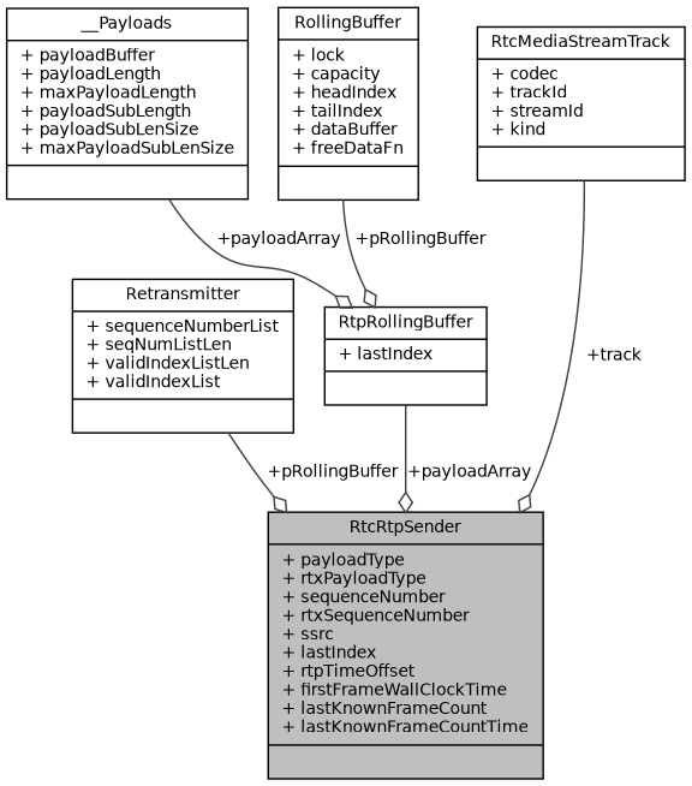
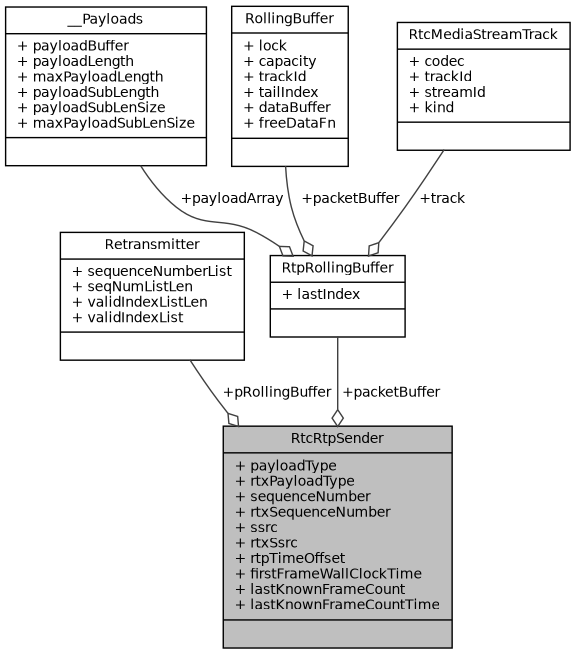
  digraph {
    node [color=black fillcolor=white fontname=Helvetica fontsize=10 shape=record style=filled]
    edge [arrowhead=odiamond color=grey25 fontname=Helvetica fontsize=10 labelfontname=Helvetica labelfontsize=10 style=solid]
-   n1 [fillcolor=grey75 fontcolor=black height=0.2 label="{RtcRtpSender\n|+ payloadType\l+ rtxPayloadType\l+ sequenceNumber\l+ rtxSequenceNumber\l+ ssrc\l+ lastIndex\l+ rtpTimeOffset\l+ firstFrameWallClockTime\l+ lastKnownFrameCount\l+ lastKnownFrameCountTime\l|}" width=0.4]
+   n1 [fillcolor=grey75 fontcolor=black height=0.2 label="{RtcRtpSender\n|+ payloadType\l+ rtxPayloadType\l+ sequenceNumber\l+ rtxSequenceNumber\l+ ssrc\l+ rtxSsrc\l+ rtpTimeOffset\l+ firstFrameWallClockTime\l+ lastKnownFrameCount\l+ lastKnownFrameCountTime\l|}" width=0.4]
    n2 [height=0.2 label="{Retransmitter\n|+ sequenceNumberList\l+ seqNumListLen\l+ validIndexListLen\l+ validIndexList\l|}" width=0.4]
    n3 [height=0.2 label="{__Payloads\n|+ payloadBuffer\l+ payloadLength\l+ maxPayloadLength\l+ payloadSubLength\l+ payloadSubLenSize\l+ maxPayloadSubLenSize\l|}" width=0.4]
    n4 [height=0.2 label="{RtpRollingBuffer\n|+ lastIndex\l|}" width=0.4]
-   n5 [height=0.2 label="{RollingBuffer\n|+ lock\l+ capacity\l+ headIndex\l+ tailIndex\l+ dataBuffer\l+ freeDataFn\l|}" width=0.4]
+   n5 [height=0.2 label="{RollingBuffer\n|+ lock\l+ capacity\l+ trackId\l+ tailIndex\l+ dataBuffer\l+ freeDataFn\l|}" width=0.4]
    n6 [height=0.2 label="{RtcMediaStreamTrack\n|+ codec\l+ trackId\l+ streamId\l+ kind\l|}" width=0.4]
    n2 -> n1 [label=" +pRollingBuffer"]
    n3 -> n4 [label=" +payloadArray"]
-   n4 -> n1 [label=" +payloadArray"]
-   n5 -> n4 [label=" +pRollingBuffer"]
-   n6 -> n1 [label=" +track"]
+   n4 -> n1 [label=" +packetBuffer"]
+   n5 -> n4 [label=" +packetBuffer"]
+   n6 -> n4 [label=" +track"]
  }
